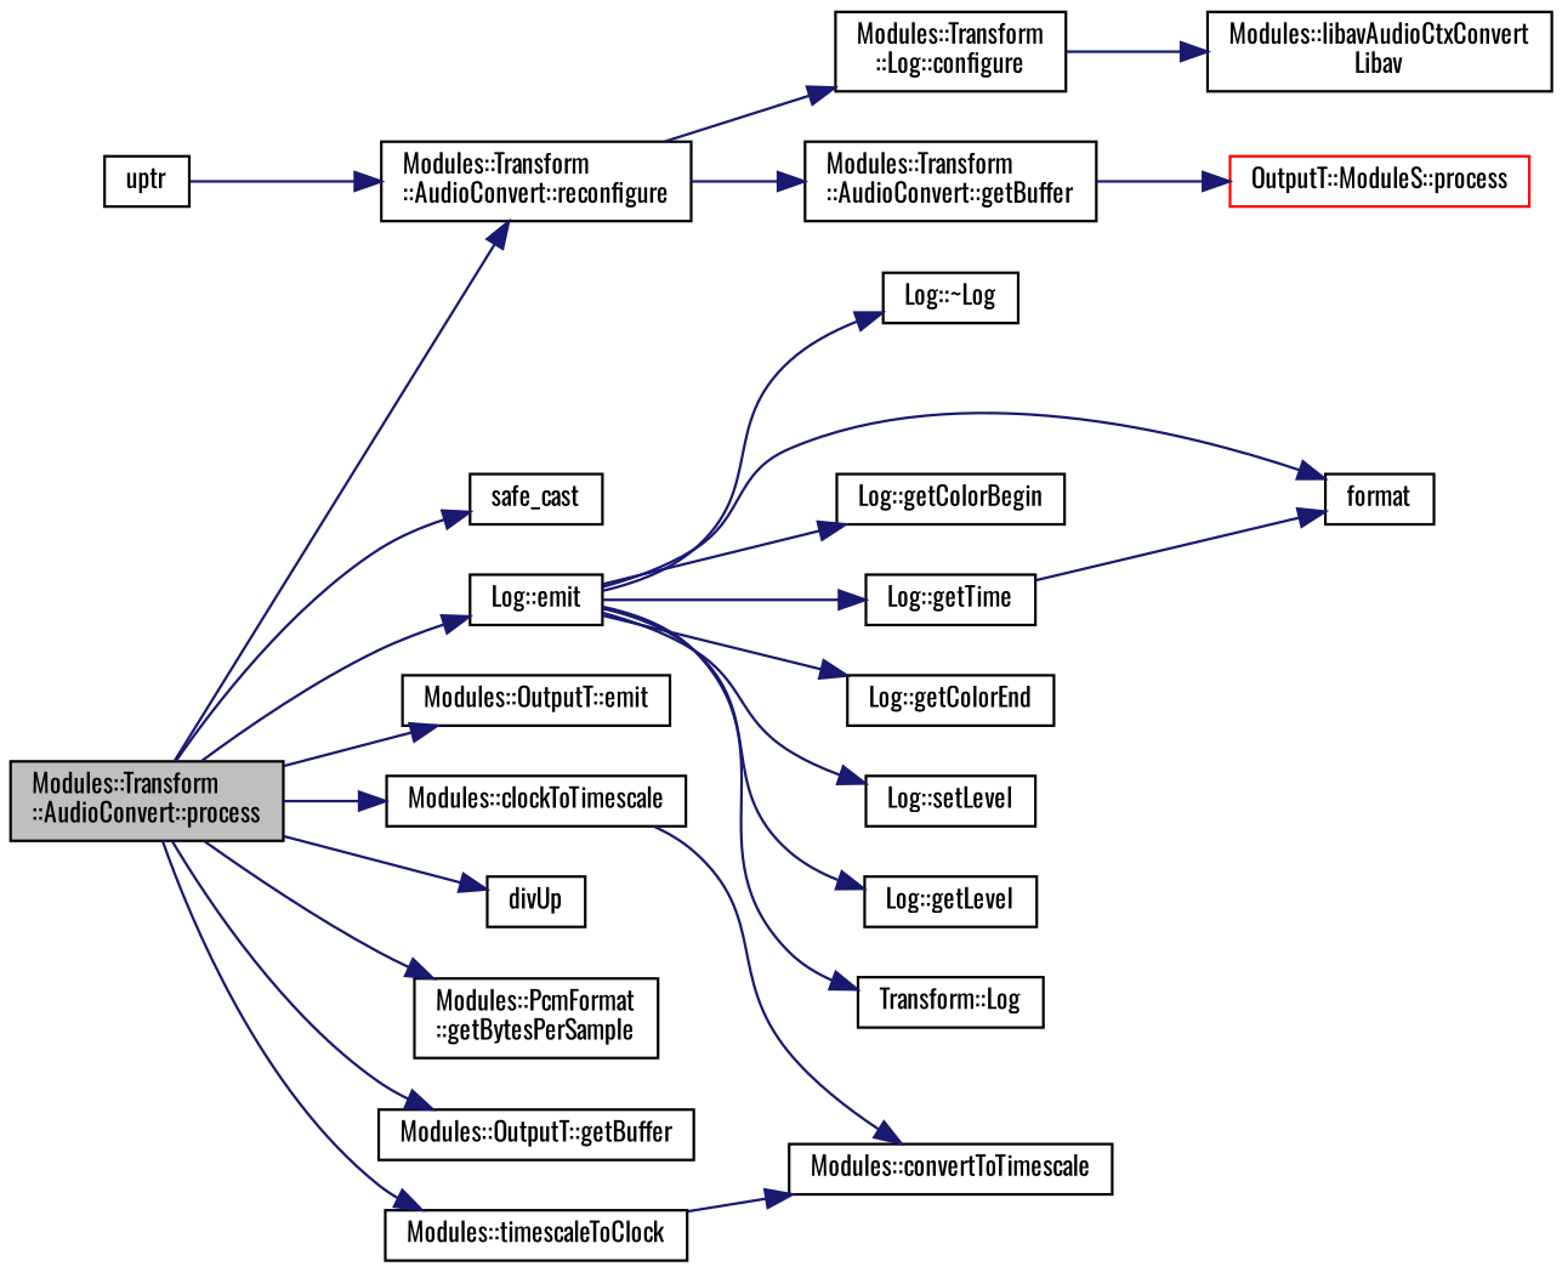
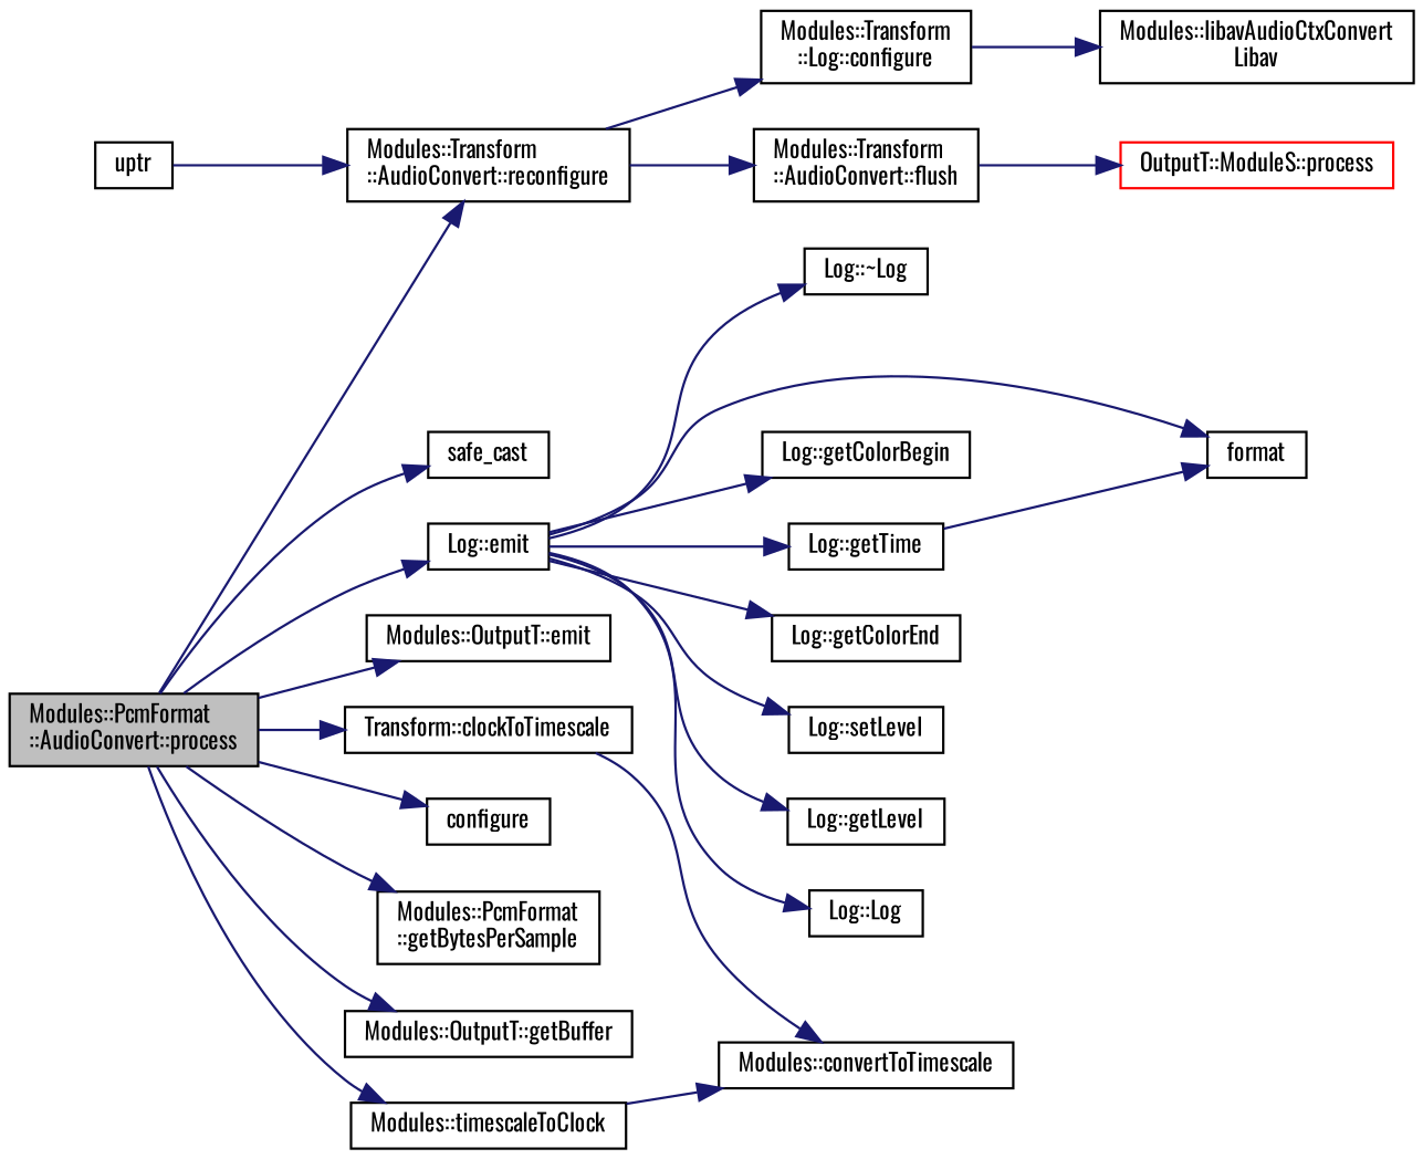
  digraph {
    fontname=Oswald
    rankdir=LR
    node [color=black fillcolor=white fontname=Oswald fontsize=10 shape=record style=filled]
    edge [color=midnightblue fontname=Oswald fontsize=10 labelfontname=Helvetica labelfontsize=10 style=solid]
-   n1 [fillcolor=grey75 fontcolor=black height=0.2 label="Modules::Transform\l::AudioConvert::process" width=0.4]
+   n1 [fillcolor=grey75 fontcolor=black height=0.2 label="Modules::PcmFormat\l::AudioConvert::process" width=0.4]
    n2 [height=0.2 label=safe_cast width=0.4]
    n3 [height=0.2 label="Log::emit" width=0.4]
    n4 [height=0.2 label="Modules::Transform\l::AudioConvert::reconfigure" width=0.4]
-   n5 [height=0.2 label="Modules::clockToTimescale" width=0.4]
-   n6 [height=0.2 label=divUp width=0.4]
+   n5 [height=0.2 label="Transform::clockToTimescale" width=0.4]
+   n6 [height=0.2 label=configure width=0.4]
    n7 [height=0.2 label="Modules::PcmFormat\l::getBytesPerSample" width=0.4]
    n8 [height=0.2 label="Modules::OutputT::getBuffer" width=0.4]
    n9 [height=0.2 label="Modules::timescaleToClock" width=0.4]
    n10 [height=0.2 label="Modules::OutputT::emit" width=0.4]
    n11 [height=0.2 label=format width=0.4]
    n12 [height=0.2 label="Log::getColorBegin" width=0.4]
    n13 [height=0.2 label="Log::getTime" width=0.4]
    n14 [height=0.2 label="Log::getColorEnd" width=0.4]
    n15 [height=0.2 label="Log::setLevel" width=0.4]
    n16 [height=0.2 label="Log::getLevel" width=0.4]
-   n17 [height=0.2 label="Transform::Log" width=0.4]
+   n17 [height=0.2 label="Log::Log" width=0.4]
    n18 [height=0.2 label="Log::~Log" width=0.4]
-   n19 [height=0.2 label="Modules::Transform\l::AudioConvert::getBuffer" width=0.4]
+   n19 [height=0.2 label="Modules::Transform\l::AudioConvert::flush" width=0.4]
    n20 [height=0.2 label="Modules::Transform\l::Log::configure" width=0.4]
    n21 [height=0.2 label="Modules::convertToTimescale" width=0.4]
    n22 [color=red height=0.2 label="OutputT::ModuleS::process" width=0.4]
    n23 [height=0.2 label=uptr width=0.4]
    n24 [height=0.2 label="Modules::libavAudioCtxConvert\lLibav" width=0.4]
    n1 -> n2
    n1 -> n3
    n1 -> n4
    n1 -> n5
    n1 -> n6
    n1 -> n7
    n1 -> n8
    n1 -> n9
    n1 -> n10
    n3 -> n11
    n3 -> n12
    n3 -> n13
    n3 -> n14
    n3 -> n15
    n3 -> n16
    n3 -> n17
    n3 -> n18
    n4 -> n19
    n4 -> n20
    n5 -> n21
    n9 -> n21
    n13 -> n11
    n19 -> n22
    n20 -> n24
    n23 -> n4
  }
